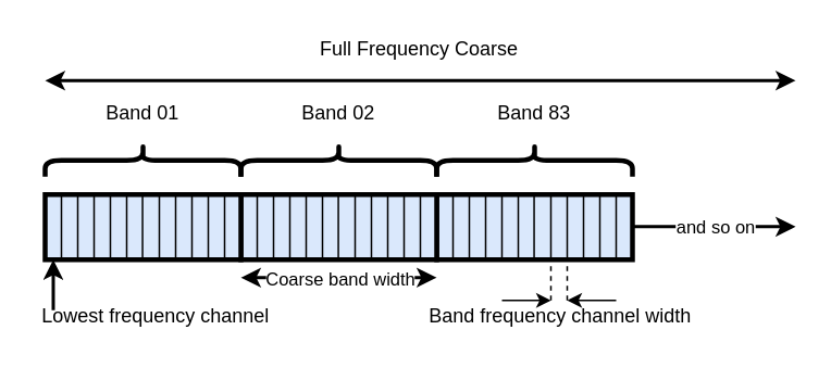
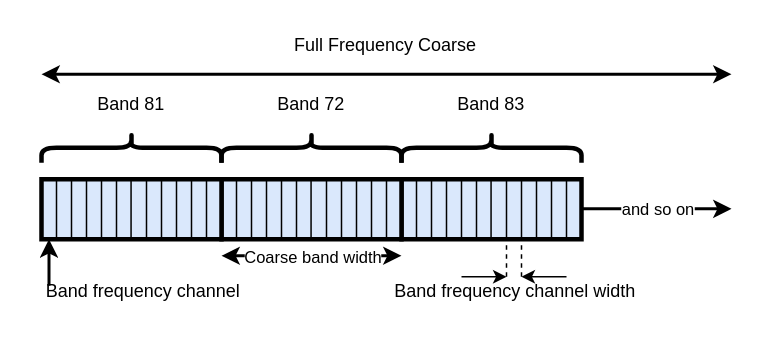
  <mxCell id="0" />
  <mxCell id="1" parent="0" />
  <mxCell id="2" value="" style="shape=curlyBracket;whiteSpace=wrap;html=1;rounded=1;flipH=1;strokeWidth=3;rotation=-90;" vertex="1" parent="1"><mxGeometry x="77" y="38" width="20" height="120" as="geometry" /></mxCell>
  <mxCell id="3" value="" style="shape=curlyBracket;whiteSpace=wrap;html=1;rounded=1;flipH=1;strokeWidth=3;rotation=-90;" vertex="1" parent="1"><mxGeometry x="197" y="38" width="20" height="120" as="geometry" /></mxCell>
  <mxCell id="4" value="" style="shape=curlyBracket;whiteSpace=wrap;html=1;rounded=1;flipH=1;strokeWidth=3;rotation=-90;" vertex="1" parent="1"><mxGeometry x="317" y="38" width="20" height="120" as="geometry" /></mxCell>
- <mxCell id="5" value="Band 01" style="text;html=1;strokeColor=none;fillColor=none;align=center;verticalAlign=middle;whiteSpace=wrap;rounded=0;" vertex="1" parent="1"><mxGeometry x="62" y="59" width="50" height="20" as="geometry" /></mxCell>
- <mxCell id="6" value="Band 02" style="text;html=1;strokeColor=none;fillColor=none;align=center;verticalAlign=middle;whiteSpace=wrap;rounded=0;" vertex="1" parent="1"><mxGeometry x="182" y="59" width="50" height="20" as="geometry" /></mxCell>
+ <mxCell id="5" value="Band 81" style="text;html=1;strokeColor=none;fillColor=none;align=center;verticalAlign=middle;whiteSpace=wrap;rounded=0;" vertex="1" parent="1"><mxGeometry x="62" y="59" width="50" height="20" as="geometry" /></mxCell>
+ <mxCell id="6" value="Band 72" style="text;html=1;strokeColor=none;fillColor=none;align=center;verticalAlign=middle;whiteSpace=wrap;rounded=0;" vertex="1" parent="1"><mxGeometry x="182" y="59" width="50" height="20" as="geometry" /></mxCell>
  <mxCell id="7" value="Band 83" style="text;html=1;strokeColor=none;fillColor=none;align=center;verticalAlign=middle;whiteSpace=wrap;rounded=0;" vertex="1" parent="1"><mxGeometry x="302" y="59" width="50" height="20" as="geometry" /></mxCell>
  <mxCell id="8" value="" style="endArrow=classic;startArrow=classic;html=1;strokeWidth=2;startFill=1;" edge="1" parent="1"><mxGeometry width="50" height="50" relative="1" as="geometry"><mxPoint x="27" y="49" as="sourcePoint" /><mxPoint x="487" y="49" as="targetPoint" /></mxGeometry></mxCell>
  <mxCell id="9" value="Full Frequency Coarse" style="text;html=1;strokeColor=none;fillColor=none;align=center;verticalAlign=middle;whiteSpace=wrap;rounded=0;" vertex="1" parent="1"><mxGeometry x="183" y="20" width="147" height="20" as="geometry" /></mxCell>
  <mxCell id="10" value="" style="rounded=0;whiteSpace=wrap;html=1;strokeWidth=3;fillColor=#dae8fc;" vertex="1" parent="1"><mxGeometry x="267" y="119" width="120" height="40" as="geometry" /></mxCell>
  <mxCell id="11" value="" style="endArrow=none;html=1;" edge="1" parent="1"><mxGeometry width="50" height="50" relative="1" as="geometry"><mxPoint x="277" y="159" as="sourcePoint" /><mxPoint x="277" y="119" as="targetPoint" /></mxGeometry></mxCell>
  <mxCell id="12" value="" style="endArrow=none;html=1;" edge="1" parent="1"><mxGeometry width="50" height="50" relative="1" as="geometry"><mxPoint x="287" y="160" as="sourcePoint" /><mxPoint x="287" y="120" as="targetPoint" /></mxGeometry></mxCell>
  <mxCell id="13" value="" style="endArrow=none;html=1;" edge="1" parent="1"><mxGeometry width="50" height="50" relative="1" as="geometry"><mxPoint x="297" y="159" as="sourcePoint" /><mxPoint x="297" y="119" as="targetPoint" /></mxGeometry></mxCell>
  <mxCell id="14" value="" style="endArrow=none;html=1;" edge="1" parent="1"><mxGeometry width="50" height="50" relative="1" as="geometry"><mxPoint x="307" y="159" as="sourcePoint" /><mxPoint x="307" y="119" as="targetPoint" /></mxGeometry></mxCell>
  <mxCell id="15" value="" style="endArrow=none;html=1;" edge="1" parent="1"><mxGeometry width="50" height="50" relative="1" as="geometry"><mxPoint x="317" y="159" as="sourcePoint" /><mxPoint x="317" y="119" as="targetPoint" /></mxGeometry></mxCell>
  <mxCell id="16" value="" style="endArrow=none;html=1;" edge="1" parent="1"><mxGeometry width="50" height="50" relative="1" as="geometry"><mxPoint x="326.71" y="159" as="sourcePoint" /><mxPoint x="326.71" y="119" as="targetPoint" /></mxGeometry></mxCell>
  <mxCell id="17" value="" style="endArrow=none;html=1;" edge="1" parent="1"><mxGeometry width="50" height="50" relative="1" as="geometry"><mxPoint x="337" y="159" as="sourcePoint" /><mxPoint x="337" y="119" as="targetPoint" /></mxGeometry></mxCell>
  <mxCell id="18" value="" style="endArrow=none;html=1;" edge="1" parent="1"><mxGeometry width="50" height="50" relative="1" as="geometry"><mxPoint x="347" y="159" as="sourcePoint" /><mxPoint x="347" y="119" as="targetPoint" /></mxGeometry></mxCell>
  <mxCell id="19" value="" style="endArrow=none;html=1;" edge="1" parent="1"><mxGeometry width="50" height="50" relative="1" as="geometry"><mxPoint x="357" y="159" as="sourcePoint" /><mxPoint x="357" y="119" as="targetPoint" /></mxGeometry></mxCell>
  <mxCell id="20" value="" style="endArrow=none;html=1;" edge="1" parent="1"><mxGeometry width="50" height="50" relative="1" as="geometry"><mxPoint x="367" y="159" as="sourcePoint" /><mxPoint x="367" y="119" as="targetPoint" /></mxGeometry></mxCell>
  <mxCell id="21" value="" style="endArrow=none;html=1;" edge="1" parent="1"><mxGeometry width="50" height="50" relative="1" as="geometry"><mxPoint x="377" y="159" as="sourcePoint" /><mxPoint x="377" y="119" as="targetPoint" /></mxGeometry></mxCell>
  <mxCell id="22" value="" style="rounded=0;whiteSpace=wrap;html=1;strokeWidth=3;fillColor=#dae8fc;" vertex="1" parent="1"><mxGeometry x="147" y="119" width="120" height="40" as="geometry" /></mxCell>
  <mxCell id="23" value="" style="endArrow=none;html=1;" edge="1" parent="1"><mxGeometry width="50" height="50" relative="1" as="geometry"><mxPoint x="157" y="159" as="sourcePoint" /><mxPoint x="157" y="119" as="targetPoint" /></mxGeometry></mxCell>
  <mxCell id="24" value="" style="endArrow=none;html=1;" edge="1" parent="1"><mxGeometry width="50" height="50" relative="1" as="geometry"><mxPoint x="167" y="160" as="sourcePoint" /><mxPoint x="167" y="120" as="targetPoint" /></mxGeometry></mxCell>
  <mxCell id="25" value="" style="endArrow=none;html=1;" edge="1" parent="1"><mxGeometry width="50" height="50" relative="1" as="geometry"><mxPoint x="177" y="159" as="sourcePoint" /><mxPoint x="177" y="119" as="targetPoint" /></mxGeometry></mxCell>
  <mxCell id="26" value="" style="endArrow=none;html=1;" edge="1" parent="1"><mxGeometry width="50" height="50" relative="1" as="geometry"><mxPoint x="187" y="159" as="sourcePoint" /><mxPoint x="187" y="119" as="targetPoint" /></mxGeometry></mxCell>
  <mxCell id="27" value="" style="endArrow=none;html=1;" edge="1" parent="1"><mxGeometry width="50" height="50" relative="1" as="geometry"><mxPoint x="197" y="159" as="sourcePoint" /><mxPoint x="197" y="119" as="targetPoint" /></mxGeometry></mxCell>
  <mxCell id="28" value="" style="endArrow=none;html=1;" edge="1" parent="1"><mxGeometry width="50" height="50" relative="1" as="geometry"><mxPoint x="206.71" y="159" as="sourcePoint" /><mxPoint x="206.71" y="119" as="targetPoint" /></mxGeometry></mxCell>
  <mxCell id="29" value="" style="endArrow=none;html=1;" edge="1" parent="1"><mxGeometry width="50" height="50" relative="1" as="geometry"><mxPoint x="217" y="159" as="sourcePoint" /><mxPoint x="217" y="119" as="targetPoint" /></mxGeometry></mxCell>
  <mxCell id="30" value="" style="endArrow=none;html=1;" edge="1" parent="1"><mxGeometry width="50" height="50" relative="1" as="geometry"><mxPoint x="227" y="159" as="sourcePoint" /><mxPoint x="227" y="119" as="targetPoint" /></mxGeometry></mxCell>
  <mxCell id="31" value="" style="endArrow=none;html=1;" edge="1" parent="1"><mxGeometry width="50" height="50" relative="1" as="geometry"><mxPoint x="237" y="159" as="sourcePoint" /><mxPoint x="237" y="119" as="targetPoint" /></mxGeometry></mxCell>
  <mxCell id="32" value="" style="endArrow=none;html=1;" edge="1" parent="1"><mxGeometry width="50" height="50" relative="1" as="geometry"><mxPoint x="247" y="159" as="sourcePoint" /><mxPoint x="247" y="119" as="targetPoint" /></mxGeometry></mxCell>
  <mxCell id="33" value="" style="endArrow=none;html=1;" edge="1" parent="1"><mxGeometry width="50" height="50" relative="1" as="geometry"><mxPoint x="257" y="159" as="sourcePoint" /><mxPoint x="257" y="119" as="targetPoint" /></mxGeometry></mxCell>
  <mxCell id="34" value="" style="rounded=0;whiteSpace=wrap;html=1;strokeWidth=3;fillColor=#dae8fc;" vertex="1" parent="1"><mxGeometry x="27" y="119" width="120" height="40" as="geometry" /></mxCell>
  <mxCell id="35" value="" style="endArrow=none;html=1;" edge="1" parent="1"><mxGeometry width="50" height="50" relative="1" as="geometry"><mxPoint x="37" y="159" as="sourcePoint" /><mxPoint x="37" y="119" as="targetPoint" /></mxGeometry></mxCell>
  <mxCell id="36" value="" style="endArrow=none;html=1;" edge="1" parent="1"><mxGeometry width="50" height="50" relative="1" as="geometry"><mxPoint x="47" y="160" as="sourcePoint" /><mxPoint x="47" y="120" as="targetPoint" /></mxGeometry></mxCell>
  <mxCell id="37" value="" style="endArrow=none;html=1;" edge="1" parent="1"><mxGeometry width="50" height="50" relative="1" as="geometry"><mxPoint x="57" y="159" as="sourcePoint" /><mxPoint x="57" y="119" as="targetPoint" /></mxGeometry></mxCell>
  <mxCell id="38" value="" style="endArrow=none;html=1;" edge="1" parent="1"><mxGeometry width="50" height="50" relative="1" as="geometry"><mxPoint x="67" y="159" as="sourcePoint" /><mxPoint x="67" y="119" as="targetPoint" /></mxGeometry></mxCell>
  <mxCell id="39" value="" style="endArrow=none;html=1;" edge="1" parent="1"><mxGeometry width="50" height="50" relative="1" as="geometry"><mxPoint x="77" y="159" as="sourcePoint" /><mxPoint x="77" y="119" as="targetPoint" /></mxGeometry></mxCell>
  <mxCell id="40" value="" style="endArrow=none;html=1;" edge="1" parent="1"><mxGeometry width="50" height="50" relative="1" as="geometry"><mxPoint x="86.71" y="159" as="sourcePoint" /><mxPoint x="86.71" y="119" as="targetPoint" /></mxGeometry></mxCell>
  <mxCell id="41" value="" style="endArrow=none;html=1;" edge="1" parent="1"><mxGeometry width="50" height="50" relative="1" as="geometry"><mxPoint x="97" y="159" as="sourcePoint" /><mxPoint x="97" y="119" as="targetPoint" /></mxGeometry></mxCell>
  <mxCell id="42" value="" style="endArrow=none;html=1;" edge="1" parent="1"><mxGeometry width="50" height="50" relative="1" as="geometry"><mxPoint x="107" y="159" as="sourcePoint" /><mxPoint x="107" y="119" as="targetPoint" /></mxGeometry></mxCell>
  <mxCell id="43" value="" style="endArrow=none;html=1;" edge="1" parent="1"><mxGeometry width="50" height="50" relative="1" as="geometry"><mxPoint x="117" y="159" as="sourcePoint" /><mxPoint x="117" y="119" as="targetPoint" /></mxGeometry></mxCell>
  <mxCell id="44" value="" style="endArrow=none;html=1;" edge="1" parent="1"><mxGeometry width="50" height="50" relative="1" as="geometry"><mxPoint x="127" y="159" as="sourcePoint" /><mxPoint x="127" y="119" as="targetPoint" /></mxGeometry></mxCell>
  <mxCell id="45" value="" style="endArrow=none;html=1;" edge="1" parent="1"><mxGeometry width="50" height="50" relative="1" as="geometry"><mxPoint x="137" y="159" as="sourcePoint" /><mxPoint x="137" y="119" as="targetPoint" /></mxGeometry></mxCell>
  <mxCell id="46" value="" style="endArrow=classic;html=1;strokeWidth=2;" edge="1" parent="1"><mxGeometry relative="1" as="geometry"><mxPoint x="387" y="138.71" as="sourcePoint" /><mxPoint x="487" y="138.71" as="targetPoint" /></mxGeometry></mxCell>
  <mxCell id="47" value="and so on" style="edgeLabel;resizable=0;html=1;align=center;verticalAlign=middle;" connectable="0" vertex="1" parent="46"><mxGeometry relative="1" as="geometry" /></mxCell>
  <mxCell id="48" value="" style="endArrow=classic;html=1;strokeWidth=2;startArrow=classic;startFill=1;" edge="1" parent="1"><mxGeometry relative="1" as="geometry"><mxPoint x="147" y="170" as="sourcePoint" /><mxPoint x="267" y="170" as="targetPoint" /></mxGeometry></mxCell>
  <mxCell id="49" value="Coarse band width" style="edgeLabel;resizable=0;html=1;align=center;verticalAlign=middle;" connectable="0" vertex="1" parent="48"><mxGeometry relative="1" as="geometry" /></mxCell>
  <mxCell id="50" value="" style="endArrow=classic;html=1;strokeWidth=2;" edge="1" parent="1"><mxGeometry width="50" height="50" relative="1" as="geometry"><mxPoint x="32" y="190" as="sourcePoint" /><mxPoint x="32" y="159" as="targetPoint" /></mxGeometry></mxCell>
- <mxCell id="51" value="Lowest frequency channel" style="text;html=1;strokeColor=none;fillColor=none;align=center;verticalAlign=middle;whiteSpace=wrap;rounded=0;" vertex="1" parent="1"><mxGeometry x="20" y="184" width="150" height="20" as="geometry" /></mxCell>
+ <mxCell id="51" value="Band frequency channel" style="text;html=1;strokeColor=none;fillColor=none;align=center;verticalAlign=middle;whiteSpace=wrap;rounded=0;" vertex="1" parent="1"><mxGeometry x="20" y="184" width="150" height="20" as="geometry" /></mxCell>
  <mxCell id="52" value="" style="endArrow=none;dashed=1;html=1;strokeWidth=1;" edge="1" parent="1"><mxGeometry width="50" height="50" relative="1" as="geometry"><mxPoint x="337" y="184" as="sourcePoint" /><mxPoint x="337" y="158" as="targetPoint" /></mxGeometry></mxCell>
  <mxCell id="53" value="" style="endArrow=none;dashed=1;html=1;strokeWidth=1;" edge="1" parent="1"><mxGeometry width="50" height="50" relative="1" as="geometry"><mxPoint x="347" y="184" as="sourcePoint" /><mxPoint x="347" y="158" as="targetPoint" /></mxGeometry></mxCell>
  <mxCell id="54" value="" style="endArrow=classic;html=1;strokeWidth=1;" edge="1" parent="1"><mxGeometry width="50" height="50" relative="1" as="geometry"><mxPoint x="307" y="184" as="sourcePoint" /><mxPoint x="337" y="184" as="targetPoint" /></mxGeometry></mxCell>
  <mxCell id="55" value="" style="endArrow=classic;html=1;strokeWidth=1;" edge="1" parent="1"><mxGeometry width="50" height="50" relative="1" as="geometry"><mxPoint x="377" y="184" as="sourcePoint" /><mxPoint x="347" y="184" as="targetPoint" /></mxGeometry></mxCell>
  <mxCell id="56" value="Band frequency channel width" style="text;html=1;strokeColor=none;fillColor=none;align=center;verticalAlign=middle;whiteSpace=wrap;rounded=0;" vertex="1" parent="1"><mxGeometry x="245" y="184" width="196" height="20" as="geometry" /></mxCell>
